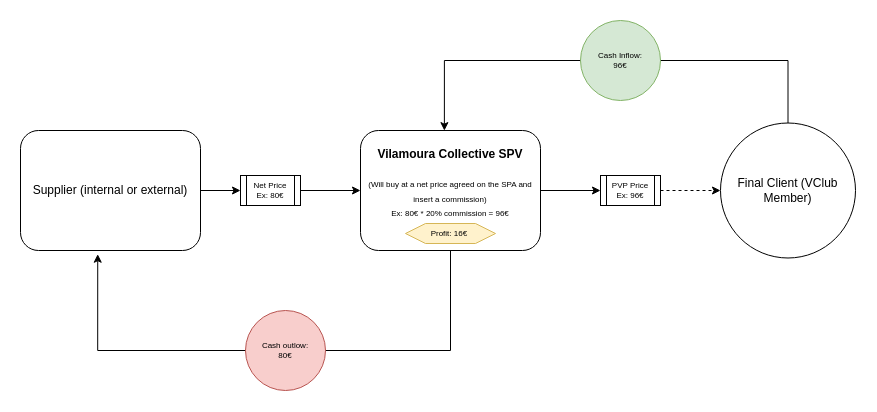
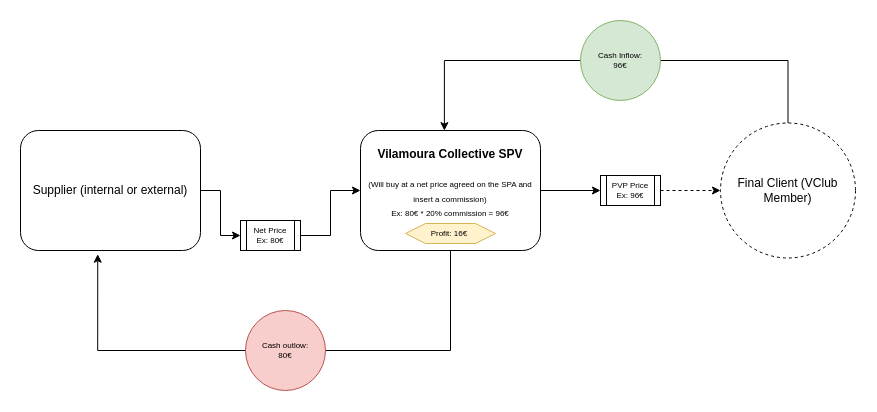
  <mxCell id="0" />
  <mxCell id="1" parent="0" />
  <mxCell id="2" style="edgeStyle=orthogonalEdgeStyle;rounded=0;orthogonalLoop=1;jettySize=auto;html=1;exitX=1;exitY=0.5;exitDx=0;exitDy=0;entryX=0;entryY=0.5;entryDx=0;entryDy=0;" edge="1" parent="1" source="8" target="5"><mxGeometry relative="1" as="geometry" /></mxCell>
  <mxCell id="3" value="Supplier (internal or external)" style="rounded=1;whiteSpace=wrap;html=1;" vertex="1" parent="1"><mxGeometry x="20" y="130" width="180" height="120" as="geometry" /></mxCell>
  <mxCell id="4" style="edgeStyle=orthogonalEdgeStyle;rounded=0;orthogonalLoop=1;jettySize=auto;html=1;dashed=1;" edge="1" parent="1" source="10" target="6"><mxGeometry relative="1" as="geometry" /></mxCell>
  <mxCell id="5" value="&lt;b&gt;Vilamoura Collective SPV&lt;/b&gt;&lt;div&gt;&lt;br&gt;&lt;/div&gt;&lt;div&gt;&lt;font style=&quot;font-size: 8px;&quot;&gt;(Will buy at a net price &lt;span style=&quot;background-color: transparent; color: light-dark(rgb(0, 0, 0), rgb(255, 255, 255));&quot;&gt;agreed&lt;/span&gt;&lt;span style=&quot;background-color: transparent; color: light-dark(rgb(0, 0, 0), rgb(255, 255, 255));&quot;&gt;&amp;nbsp;on the SPA and insert a commission)&lt;/span&gt;&lt;/font&gt;&lt;/div&gt;&lt;div&gt;&lt;span style=&quot;background-color: transparent; color: light-dark(rgb(0, 0, 0), rgb(255, 255, 255));&quot;&gt;&lt;font style=&quot;font-size: 8px;&quot;&gt;Ex: 80€ * 20% commission = 96€&lt;/font&gt;&lt;/span&gt;&lt;/div&gt;&lt;div&gt;&lt;span style=&quot;background-color: transparent; color: light-dark(rgb(0, 0, 0), rgb(255, 255, 255));&quot;&gt;&lt;font style=&quot;font-size: 8px;&quot;&gt;&lt;br&gt;&lt;/font&gt;&lt;/span&gt;&lt;/div&gt;" style="rounded=1;whiteSpace=wrap;html=1;" vertex="1" parent="1"><mxGeometry x="360" y="130" width="180" height="120" as="geometry" /></mxCell>
- <mxCell id="6" value="Final Client (VClub Member)" style="ellipse;whiteSpace=wrap;html=1;aspect=fixed;" vertex="1" parent="1"><mxGeometry x="720" y="122.5" width="135" height="135" as="geometry" /></mxCell>
+ <mxCell id="6" value="Final Client (VClub Member)" style="ellipse;whiteSpace=wrap;html=1;aspect=fixed;dashed=1;" vertex="1" parent="1"><mxGeometry x="720" y="122.5" width="135" height="135" as="geometry" /></mxCell>
  <mxCell id="7" value="" style="edgeStyle=orthogonalEdgeStyle;rounded=0;orthogonalLoop=1;jettySize=auto;html=1;exitX=1;exitY=0.5;exitDx=0;exitDy=0;entryX=0;entryY=0.5;entryDx=0;entryDy=0;" edge="1" parent="1" source="3" target="8"><mxGeometry relative="1" as="geometry"><mxPoint x="200" y="190" as="sourcePoint" /><mxPoint x="360" y="190" as="targetPoint" /></mxGeometry></mxCell>
- <mxCell id="8" value="Net Price&lt;div&gt;Ex: 80€&lt;/div&gt;" style="shape=process;whiteSpace=wrap;html=1;backgroundOutline=1;fontSize=8;" vertex="1" parent="1"><mxGeometry x="240" y="175" width="60" height="30" as="geometry" /></mxCell>
+ <mxCell id="8" value="Net Price&lt;div&gt;Ex: 80€&lt;/div&gt;" style="shape=process;whiteSpace=wrap;html=1;backgroundOutline=1;fontSize=8;" vertex="1" parent="1"><mxGeometry x="240" y="220" width="60" height="30" as="geometry" /></mxCell>
  <mxCell id="9" value="" style="edgeStyle=orthogonalEdgeStyle;rounded=0;orthogonalLoop=1;jettySize=auto;html=1;" edge="1" parent="1" source="5" target="10"><mxGeometry relative="1" as="geometry"><mxPoint x="540" y="190" as="sourcePoint" /><mxPoint x="720" y="190" as="targetPoint" /></mxGeometry></mxCell>
  <mxCell id="10" value="PVP Price&lt;div&gt;Ex: 96€&lt;/div&gt;" style="shape=process;whiteSpace=wrap;html=1;backgroundOutline=1;fontSize=8;" vertex="1" parent="1"><mxGeometry x="600" y="175" width="60" height="30" as="geometry" /></mxCell>
  <mxCell id="11" style="edgeStyle=orthogonalEdgeStyle;rounded=0;orthogonalLoop=1;jettySize=auto;html=1;exitX=0.5;exitY=0;exitDx=0;exitDy=0;entryX=0.466;entryY=0.001;entryDx=0;entryDy=0;entryPerimeter=0;" edge="1" parent="1" source="6" target="5"><mxGeometry relative="1" as="geometry"><Array as="points"><mxPoint x="787" y="60" /><mxPoint x="444" y="60" /></Array></mxGeometry></mxCell>
  <mxCell id="12" value="Cash Inflow:&lt;div&gt;96€&lt;/div&gt;" style="ellipse;whiteSpace=wrap;html=1;aspect=fixed;fontSize=8;fillColor=#d5e8d4;strokeColor=#82b366;" vertex="1" parent="1"><mxGeometry x="580" y="20" width="80" height="80" as="geometry" /></mxCell>
  <mxCell id="13" style="edgeStyle=orthogonalEdgeStyle;rounded=0;orthogonalLoop=1;jettySize=auto;html=1;entryX=0.429;entryY=1.031;entryDx=0;entryDy=0;entryPerimeter=0;" edge="1" parent="1" source="5" target="3"><mxGeometry relative="1" as="geometry"><Array as="points"><mxPoint x="450" y="350" /><mxPoint x="97" y="350" /></Array></mxGeometry></mxCell>
  <mxCell id="14" value="Cash outlow:&lt;div&gt;80€&lt;/div&gt;" style="ellipse;whiteSpace=wrap;html=1;aspect=fixed;fontSize=8;fillColor=#f8cecc;strokeColor=#b85450;" vertex="1" parent="1"><mxGeometry x="245" y="310" width="80" height="80" as="geometry" /></mxCell>
  <mxCell id="15" value="Profit: 16€&amp;nbsp;" style="shape=hexagon;perimeter=hexagonPerimeter2;whiteSpace=wrap;html=1;fixedSize=1;fillColor=#fff2cc;strokeColor=#d6b656;fontSize=8;" vertex="1" parent="1"><mxGeometry x="405" y="223" width="90" height="20" as="geometry" /></mxCell>
